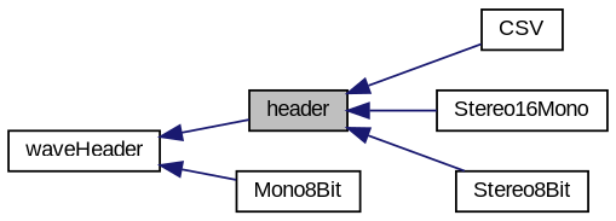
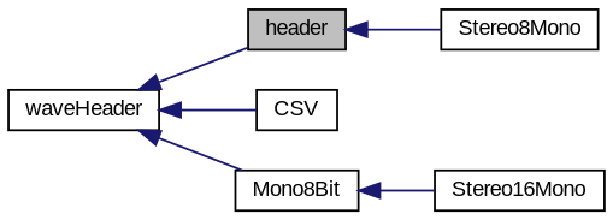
  digraph {
    fontname="Liberation Sans"
    rankdir=LR
    node [color=black fillcolor=white fontname="Liberation Sans" fontsize=10 shape=record style=filled]
    edge [color=midnightblue dir=back fontname="Liberation Sans" fontsize=10 labelfontname=Helvetica labelfontsize=10 style=solid]
    n1 [fillcolor=grey75 fontcolor=black height=0.2 label=header width=0.4]
    n2 [height=0.2 label=CSV width=0.4]
    n3 [height=0.2 label=Stereo16Mono width=0.4]
-   n4 [height=0.2 label=Stereo8Bit width=0.4]
+   n4 [height=0.2 label=Stereo8Mono width=0.4]
    n5 [height=0.2 label=Mono8Bit width=0.4]
    n6 [height=0.2 label=waveHeader width=0.4]
-   n1 -> n2
-   n1 -> n3
+   n6 -> n2
+   n5 -> n3
    n1 -> n4
    n6 -> n1
    n6 -> n5
  }
